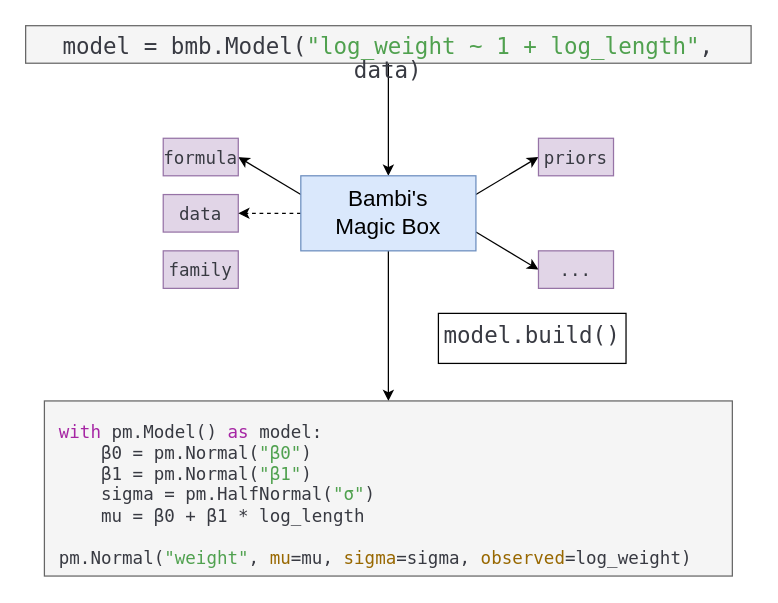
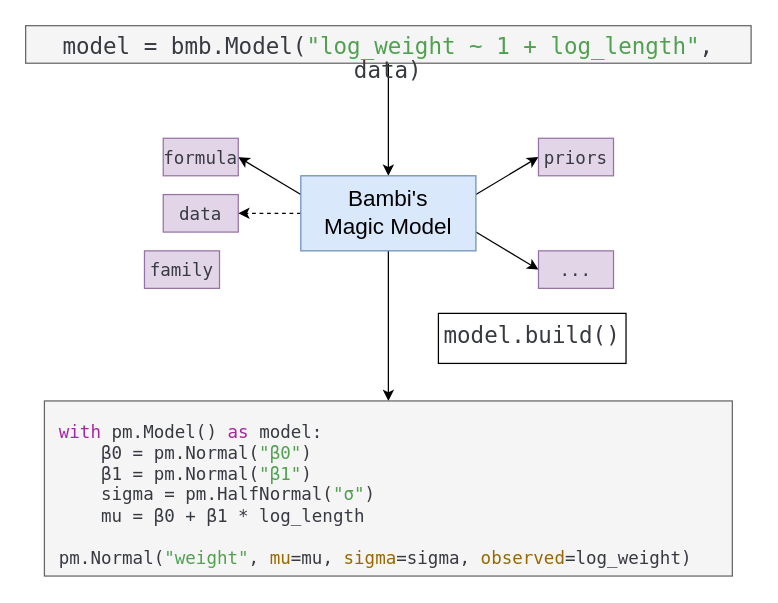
  <mxCell id="0" />
  <mxCell id="1" parent="0" />
  <mxCell id="2" style="edgeStyle=none;rounded=0;orthogonalLoop=1;jettySize=auto;html=1;exitX=0.5;exitY=1;exitDx=0;exitDy=0;fontSize=14;" edge="1" parent="1" source="3" target="10"><mxGeometry relative="1" as="geometry" /></mxCell>
  <mxCell id="3" value="&lt;div style=&quot;color: rgb(56, 58, 66); font-family: &amp;quot;Cascadia Code&amp;quot;, &amp;quot;Droid Sans Mono&amp;quot;, &amp;quot;monospace&amp;quot;, monospace; font-weight: normal; font-size: 18px; line-height: 19px;&quot;&gt;&lt;div style=&quot;&quot;&gt;&lt;span style=&quot;color: rgb(56, 58, 66);&quot;&gt;model = bmb.Model(&lt;/span&gt;&lt;span style=&quot;color: rgb(80, 161, 79);&quot;&gt;&quot;log_weight ~ 1 + log_length&quot;&lt;/span&gt;&lt;span style=&quot;color: rgb(56, 58, 66);&quot;&gt;, data)&lt;/span&gt;&lt;/div&gt;&lt;/div&gt;" style="text;whiteSpace=wrap;html=1;fillColor=#f5f5f5;strokeColor=#666666;align=center;fontColor=#333333;" vertex="1" parent="1"><mxGeometry x="20" y="20" width="580" height="30" as="geometry" /></mxCell>
  <mxCell id="4" value="&lt;div style=&quot;text-align: left;&quot;&gt;&lt;span style=&quot;color: rgb(56, 58, 66); font-family: &amp;quot;Cascadia Code&amp;quot;, &amp;quot;Droid Sans Mono&amp;quot;, &amp;quot;monospace&amp;quot;, monospace;&quot;&gt;&lt;font style=&quot;font-size: 14px;&quot;&gt;data&lt;/font&gt;&lt;/span&gt;&lt;br&gt;&lt;/div&gt;" style="rounded=0;whiteSpace=wrap;html=1;fontSize=18;fillColor=#e1d5e7;strokeColor=#9673a6;" vertex="1" parent="1"><mxGeometry x="130" y="155" width="60" height="30" as="geometry" /></mxCell>
  <mxCell id="5" style="edgeStyle=none;rounded=0;orthogonalLoop=1;jettySize=auto;html=1;exitX=0.5;exitY=1;exitDx=0;exitDy=0;fontSize=14;entryX=0.5;entryY=0;entryDx=0;entryDy=0;" edge="1" parent="1" source="10" target="11"><mxGeometry relative="1" as="geometry"><mxPoint x="320" y="300" as="targetPoint" /></mxGeometry></mxCell>
  <mxCell id="6" style="edgeStyle=none;rounded=0;orthogonalLoop=1;jettySize=auto;html=1;exitX=0;exitY=0.25;exitDx=0;exitDy=0;entryX=1;entryY=0.5;entryDx=0;entryDy=0;fontSize=14;" edge="1" parent="1" source="10" target="14"><mxGeometry relative="1" as="geometry" /></mxCell>
  <mxCell id="7" style="edgeStyle=none;rounded=0;orthogonalLoop=1;jettySize=auto;html=1;exitX=0;exitY=0.5;exitDx=0;exitDy=0;entryX=1;entryY=0.5;entryDx=0;entryDy=0;fontSize=14;dashed=1;" edge="1" parent="1" source="10" target="4"><mxGeometry relative="1" as="geometry" /></mxCell>
  <mxCell id="8" style="edgeStyle=none;rounded=0;orthogonalLoop=1;jettySize=auto;html=1;exitX=1;exitY=0.25;exitDx=0;exitDy=0;entryX=0;entryY=0.5;entryDx=0;entryDy=0;fontSize=14;" edge="1" parent="1" source="10" target="16"><mxGeometry relative="1" as="geometry" /></mxCell>
  <mxCell id="9" style="edgeStyle=none;rounded=0;orthogonalLoop=1;jettySize=auto;html=1;exitX=1;exitY=0.75;exitDx=0;exitDy=0;entryX=0;entryY=0.5;entryDx=0;entryDy=0;fontSize=14;" edge="1" parent="1" source="10" target="17"><mxGeometry relative="1" as="geometry" /></mxCell>
- <mxCell id="10" value="Bambi's &lt;br&gt;Magic Box" style="rounded=0;whiteSpace=wrap;html=1;fontSize=18;fillColor=#dae8fc;strokeColor=#6c8ebf;" vertex="1" parent="1"><mxGeometry x="240" y="140" width="140" height="60" as="geometry" /></mxCell>
+ <mxCell id="10" value="Bambi's &lt;br&gt;Magic Model" style="rounded=0;whiteSpace=wrap;html=1;fontSize=18;fillColor=#dae8fc;strokeColor=#6c8ebf;" vertex="1" parent="1"><mxGeometry x="240" y="140" width="140" height="60" as="geometry" /></mxCell>
  <mxCell id="11" value="" style="rounded=0;whiteSpace=wrap;html=1;strokeColor=#666666;fontSize=18;fillColor=#f5f5f5;fontColor=#333333;" vertex="1" parent="1"><mxGeometry x="35" y="320" width="550" height="140" as="geometry" /></mxCell>
  <mxCell id="12" value="&lt;div style=&quot;color: rgb(56, 58, 66); font-family: &amp;quot;Cascadia Code&amp;quot;, &amp;quot;Droid Sans Mono&amp;quot;, &amp;quot;monospace&amp;quot;, monospace; font-size: 14px; font-style: normal; font-variant-ligatures: normal; font-variant-caps: normal; font-weight: 400; letter-spacing: normal; orphans: 2; text-align: left; text-indent: 0px; text-transform: none; widows: 2; word-spacing: 0px; -webkit-text-stroke-width: 0px; text-decoration-thickness: initial; text-decoration-style: initial; text-decoration-color: initial;&quot;&gt;&lt;span style=&quot;color: rgb(166, 38, 164);&quot;&gt;with&lt;/span&gt;&lt;span&gt;&amp;nbsp;&lt;/span&gt;pm.Model()&lt;span&gt;&amp;nbsp;&lt;/span&gt;&lt;span style=&quot;color: rgb(166, 38, 164);&quot;&gt;as&lt;/span&gt;&lt;span&gt;&amp;nbsp;&lt;/span&gt;model:&lt;/div&gt;&lt;div style=&quot;color: rgb(56, 58, 66); font-family: &amp;quot;Cascadia Code&amp;quot;, &amp;quot;Droid Sans Mono&amp;quot;, &amp;quot;monospace&amp;quot;, monospace; font-size: 14px; font-style: normal; font-variant-ligatures: normal; font-variant-caps: normal; font-weight: 400; letter-spacing: normal; orphans: 2; text-align: left; text-indent: 0px; text-transform: none; widows: 2; word-spacing: 0px; -webkit-text-stroke-width: 0px; text-decoration-thickness: initial; text-decoration-style: initial; text-decoration-color: initial;&quot;&gt;&amp;nbsp; &amp;nbsp; β0 = pm.Normal(&lt;span style=&quot;color: rgb(80, 161, 79);&quot;&gt;&quot;β0&quot;&lt;/span&gt;)&lt;/div&gt;&lt;div style=&quot;color: rgb(56, 58, 66); font-family: &amp;quot;Cascadia Code&amp;quot;, &amp;quot;Droid Sans Mono&amp;quot;, &amp;quot;monospace&amp;quot;, monospace; font-size: 14px; font-style: normal; font-variant-ligatures: normal; font-variant-caps: normal; font-weight: 400; letter-spacing: normal; orphans: 2; text-align: left; text-indent: 0px; text-transform: none; widows: 2; word-spacing: 0px; -webkit-text-stroke-width: 0px; text-decoration-thickness: initial; text-decoration-style: initial; text-decoration-color: initial;&quot;&gt;&amp;nbsp; &amp;nbsp; β1 = pm.Normal(&lt;span style=&quot;color: rgb(80, 161, 79);&quot;&gt;&quot;β1&quot;&lt;/span&gt;)&lt;/div&gt;&lt;div style=&quot;color: rgb(56, 58, 66); font-family: &amp;quot;Cascadia Code&amp;quot;, &amp;quot;Droid Sans Mono&amp;quot;, &amp;quot;monospace&amp;quot;, monospace; font-size: 14px; font-style: normal; font-variant-ligatures: normal; font-variant-caps: normal; font-weight: 400; letter-spacing: normal; orphans: 2; text-align: left; text-indent: 0px; text-transform: none; widows: 2; word-spacing: 0px; -webkit-text-stroke-width: 0px; text-decoration-thickness: initial; text-decoration-style: initial; text-decoration-color: initial;&quot;&gt;&amp;nbsp; &amp;nbsp; sigma = pm.HalfNormal(&lt;span style=&quot;color: rgb(80, 161, 79);&quot;&gt;&quot;σ&quot;&lt;/span&gt;)&lt;/div&gt;&lt;div style=&quot;color: rgb(56, 58, 66); font-family: &amp;quot;Cascadia Code&amp;quot;, &amp;quot;Droid Sans Mono&amp;quot;, &amp;quot;monospace&amp;quot;, monospace; font-size: 14px; font-style: normal; font-variant-ligatures: normal; font-variant-caps: normal; font-weight: 400; letter-spacing: normal; orphans: 2; text-align: left; text-indent: 0px; text-transform: none; widows: 2; word-spacing: 0px; -webkit-text-stroke-width: 0px; text-decoration-thickness: initial; text-decoration-style: initial; text-decoration-color: initial;&quot;&gt;&amp;nbsp; &amp;nbsp; mu = β0 + β1 * log_length&lt;/div&gt;&lt;div style=&quot;color: rgb(56, 58, 66); font-family: &amp;quot;Cascadia Code&amp;quot;, &amp;quot;Droid Sans Mono&amp;quot;, &amp;quot;monospace&amp;quot;, monospace; font-size: 14px; font-style: normal; font-variant-ligatures: normal; font-variant-caps: normal; font-weight: 400; letter-spacing: normal; orphans: 2; text-align: left; text-indent: 0px; text-transform: none; widows: 2; word-spacing: 0px; -webkit-text-stroke-width: 0px; text-decoration-thickness: initial; text-decoration-style: initial; text-decoration-color: initial;&quot;&gt;&amp;nbsp; &amp;nbsp; pm.Normal(&lt;span style=&quot;color: rgb(80, 161, 79);&quot;&gt;&quot;weight&quot;&lt;/span&gt;,&lt;span&gt;&amp;nbsp;&lt;/span&gt;&lt;span style=&quot;color: rgb(152, 104, 1);&quot;&gt;mu&lt;/span&gt;=mu,&lt;span&gt;&amp;nbsp;&lt;/span&gt;&lt;span style=&quot;color: rgb(152, 104, 1);&quot;&gt;sigma&lt;/span&gt;=sigma,&lt;span&gt;&amp;nbsp;&lt;/span&gt;&lt;span style=&quot;color: rgb(152, 104, 1);&quot;&gt;observed&lt;/span&gt;=log_weight)&lt;/div&gt;" style="text;whiteSpace=wrap;html=1;fontSize=18;" vertex="1" parent="1"><mxGeometry x="45" y="330" width="530" height="120" as="geometry" /></mxCell>
  <mxCell id="13" value="&lt;span style=&quot;color: rgb(56, 58, 66); font-family: &amp;quot;Cascadia Code&amp;quot;, &amp;quot;Droid Sans Mono&amp;quot;, &amp;quot;monospace&amp;quot;, monospace; font-size: 18px; font-style: normal; font-variant-ligatures: normal; font-variant-caps: normal; font-weight: 400; letter-spacing: normal; orphans: 2; text-indent: 0px; text-transform: none; widows: 2; word-spacing: 0px; -webkit-text-stroke-width: 0px; text-decoration-thickness: initial; text-decoration-style: initial; text-decoration-color: initial; float: none; display: inline !important;&quot;&gt;model.build()&lt;/span&gt;" style="text;whiteSpace=wrap;html=1;fontSize=18;align=center;strokeColor=default;" vertex="1" parent="1"><mxGeometry x="350" y="250" width="150" height="40" as="geometry" /></mxCell>
  <mxCell id="14" value="&lt;div style=&quot;text-align: left;&quot;&gt;&lt;span style=&quot;color: rgb(56, 58, 66); font-family: &amp;quot;Cascadia Code&amp;quot;, &amp;quot;Droid Sans Mono&amp;quot;, &amp;quot;monospace&amp;quot;, monospace;&quot;&gt;&lt;font style=&quot;font-size: 14px;&quot;&gt;formula&lt;/font&gt;&lt;/span&gt;&lt;br&gt;&lt;/div&gt;" style="rounded=0;whiteSpace=wrap;html=1;fontSize=18;fillColor=#e1d5e7;strokeColor=#9673a6;" vertex="1" parent="1"><mxGeometry x="130" y="110" width="60" height="30" as="geometry" /></mxCell>
- <mxCell id="15" value="&lt;div style=&quot;text-align: left;&quot;&gt;&lt;span style=&quot;color: rgb(56, 58, 66); font-family: &amp;quot;Cascadia Code&amp;quot;, &amp;quot;Droid Sans Mono&amp;quot;, &amp;quot;monospace&amp;quot;, monospace;&quot;&gt;&lt;font style=&quot;font-size: 14px;&quot;&gt;family&lt;/font&gt;&lt;/span&gt;&lt;br&gt;&lt;/div&gt;" style="rounded=0;whiteSpace=wrap;html=1;fontSize=18;fillColor=#e1d5e7;strokeColor=#9673a6;" vertex="1" parent="1"><mxGeometry x="130" y="200" width="60" height="30" as="geometry" /></mxCell>
+ <mxCell id="15" value="&lt;div style=&quot;text-align: left;&quot;&gt;&lt;span style=&quot;color: rgb(56, 58, 66); font-family: &amp;quot;Cascadia Code&amp;quot;, &amp;quot;Droid Sans Mono&amp;quot;, &amp;quot;monospace&amp;quot;, monospace;&quot;&gt;&lt;font style=&quot;font-size: 14px;&quot;&gt;family&lt;/font&gt;&lt;/span&gt;&lt;br&gt;&lt;/div&gt;" style="rounded=0;whiteSpace=wrap;html=1;fontSize=18;fillColor=#e1d5e7;strokeColor=#9673a6;" vertex="1" parent="1"><mxGeometry x="115" y="200" width="60" height="30" as="geometry" /></mxCell>
  <mxCell id="16" value="&lt;div style=&quot;text-align: left;&quot;&gt;&lt;font face=&quot;Cascadia Code, Droid Sans Mono, monospace, monospace&quot; color=&quot;#383a42&quot;&gt;&lt;span style=&quot;font-size: 14px;&quot;&gt;priors&lt;/span&gt;&lt;/font&gt;&lt;/div&gt;" style="rounded=0;whiteSpace=wrap;html=1;fontSize=18;fillColor=#e1d5e7;strokeColor=#9673a6;" vertex="1" parent="1"><mxGeometry x="430" y="110" width="60" height="30" as="geometry" /></mxCell>
  <mxCell id="17" value="&lt;div style=&quot;text-align: left;&quot;&gt;&lt;span style=&quot;color: rgb(56, 58, 66); font-family: &amp;quot;Cascadia Code&amp;quot;, &amp;quot;Droid Sans Mono&amp;quot;, &amp;quot;monospace&amp;quot;, monospace;&quot;&gt;&lt;font style=&quot;font-size: 14px;&quot;&gt;...&lt;/font&gt;&lt;/span&gt;&lt;br&gt;&lt;/div&gt;" style="rounded=0;whiteSpace=wrap;html=1;fontSize=18;fillColor=#e1d5e7;strokeColor=#9673a6;" vertex="1" parent="1"><mxGeometry x="430" y="200" width="60" height="30" as="geometry" /></mxCell>
